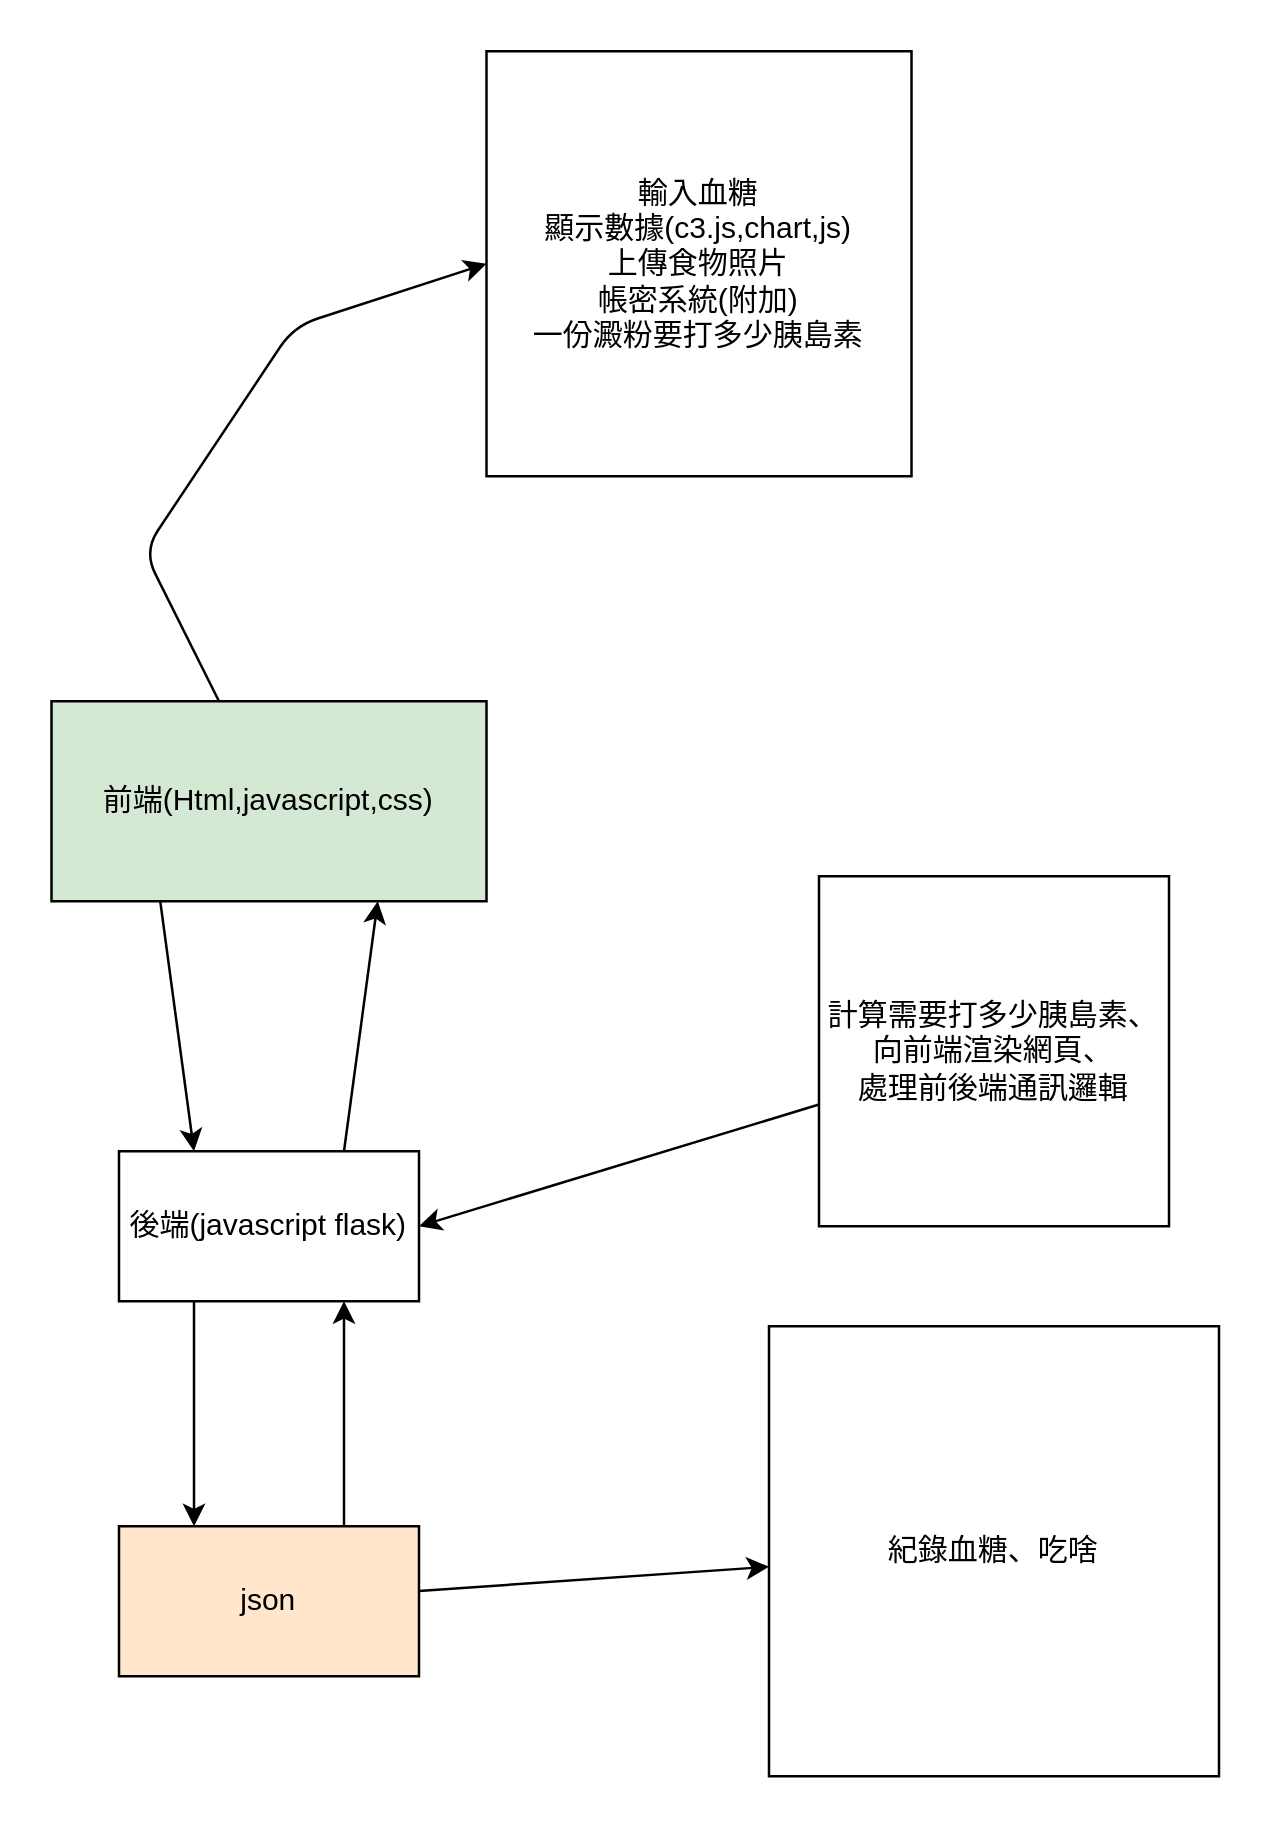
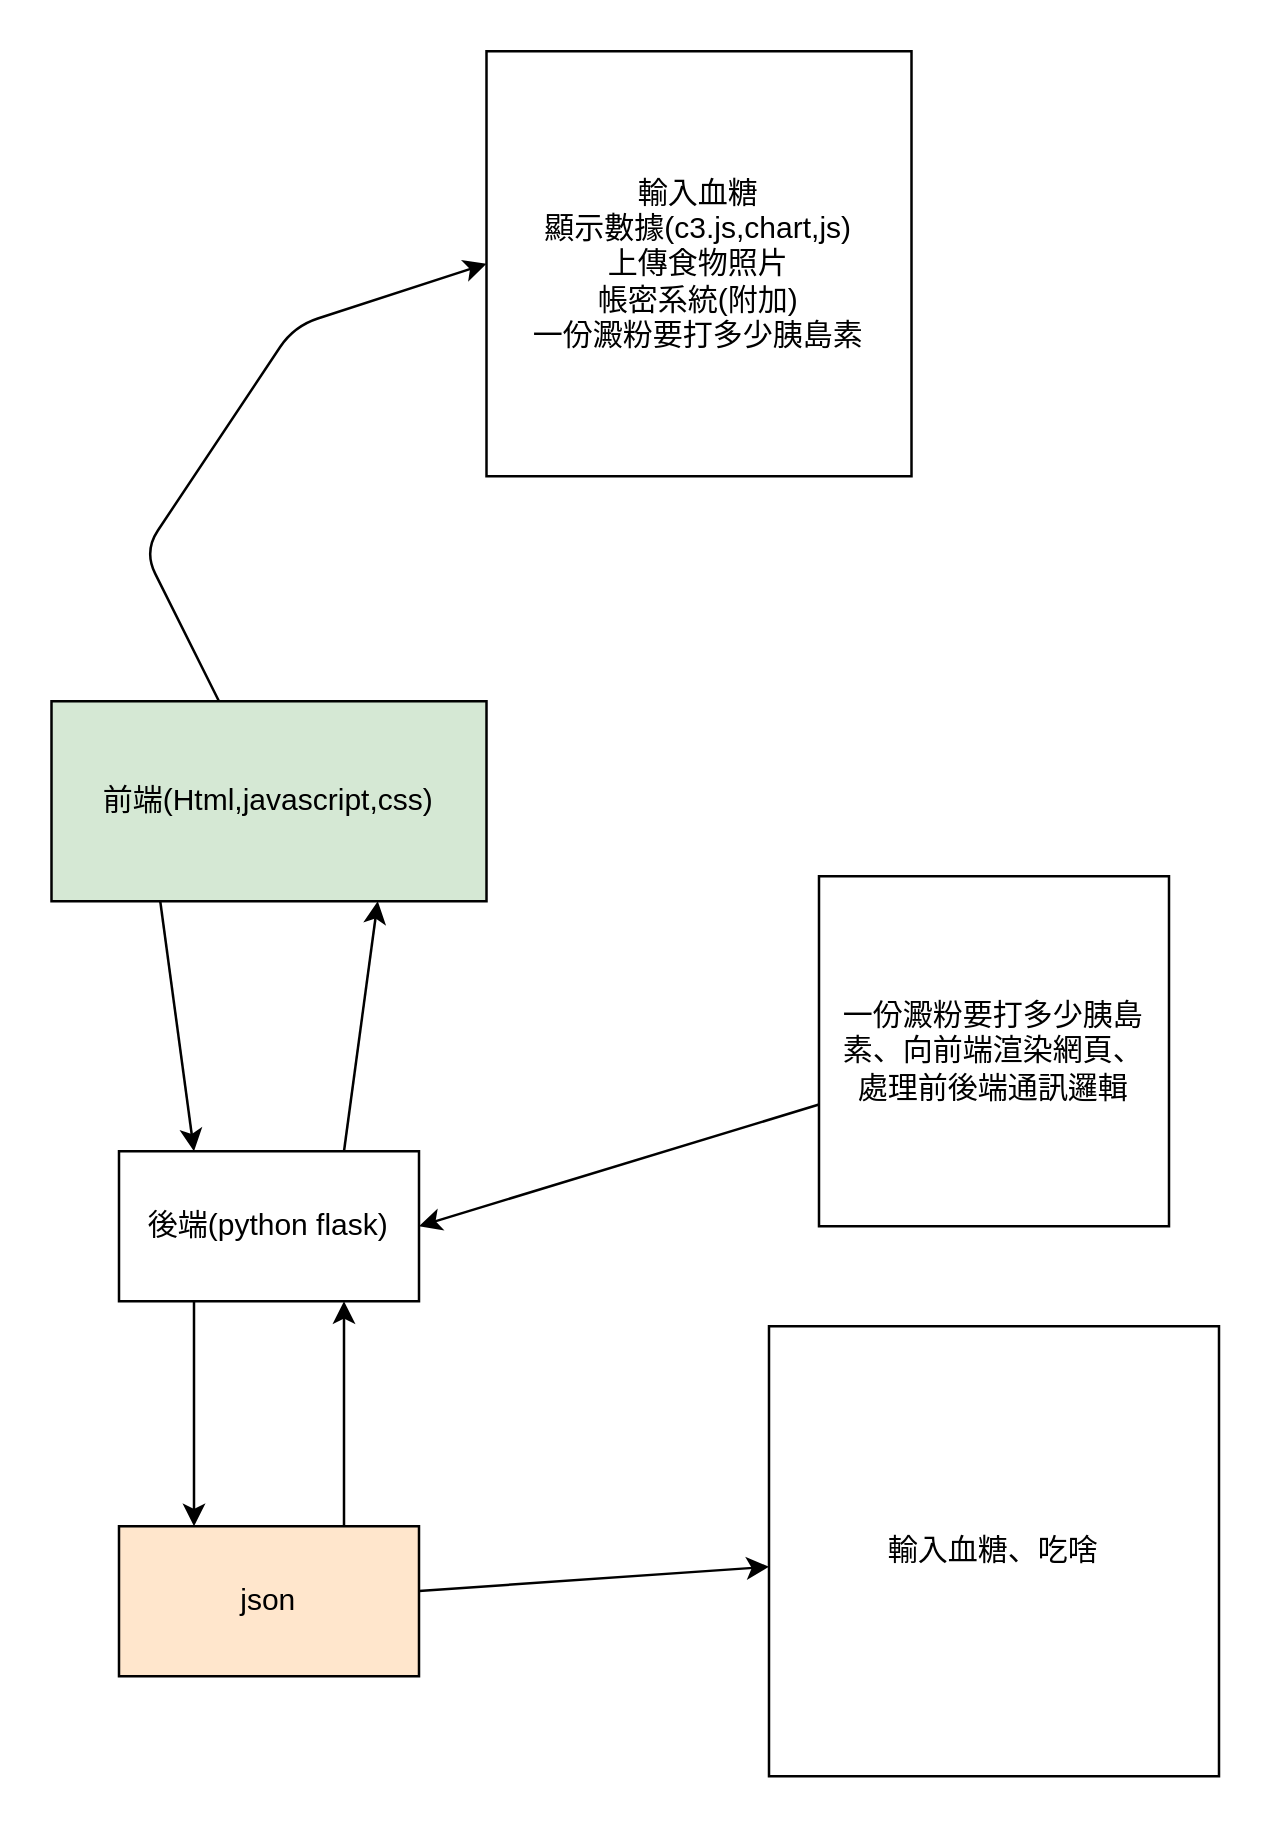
  <mxCell id="0" />
  <mxCell id="1" parent="0" />
  <mxCell id="2" style="edgeStyle=none;html=1;exitX=0.25;exitY=1;exitDx=0;exitDy=0;entryX=0.25;entryY=0;entryDx=0;entryDy=0;" parent="1" source="4" target="7" edge="1"><mxGeometry relative="1" as="geometry" /></mxCell>
  <mxCell id="3" style="edgeStyle=none;html=1;entryX=0;entryY=0.5;entryDx=0;entryDy=0;" parent="1" source="4" target="14" edge="1"><mxGeometry relative="1" as="geometry"><Array as="points"><mxPoint x="57" y="220" /><mxPoint x="117" y="130" /></Array></mxGeometry></mxCell>
  <mxCell id="4" value="前端(Html,javascript,css)" style="rounded=0;whiteSpace=wrap;html=1;fillColor=#d5e8d4;" parent="1" vertex="1"><mxGeometry x="20" y="280" width="174" height="80" as="geometry" /></mxCell>
  <mxCell id="5" style="edgeStyle=none;html=1;exitX=0.75;exitY=0;exitDx=0;exitDy=0;entryX=0.75;entryY=1;entryDx=0;entryDy=0;" parent="1" source="7" target="4" edge="1"><mxGeometry relative="1" as="geometry" /></mxCell>
  <mxCell id="6" style="edgeStyle=none;html=1;exitX=0.25;exitY=1;exitDx=0;exitDy=0;entryX=0.25;entryY=0;entryDx=0;entryDy=0;" parent="1" source="7" target="10" edge="1"><mxGeometry relative="1" as="geometry" /></mxCell>
- <mxCell id="7" value="後端(javascript flask)" style="rounded=0;whiteSpace=wrap;html=1;" parent="1" vertex="1"><mxGeometry x="47" y="460" width="120" height="60" as="geometry" /></mxCell>
+ <mxCell id="7" value="後端(python flask)" style="rounded=0;whiteSpace=wrap;html=1;" parent="1" vertex="1"><mxGeometry x="47" y="460" width="120" height="60" as="geometry" /></mxCell>
  <mxCell id="8" style="edgeStyle=none;html=1;exitX=0.75;exitY=0;exitDx=0;exitDy=0;entryX=0.75;entryY=1;entryDx=0;entryDy=0;" parent="1" source="10" target="7" edge="1"><mxGeometry relative="1" as="geometry" /></mxCell>
  <mxCell id="9" style="edgeStyle=none;html=1;" parent="1" source="10" target="11" edge="1"><mxGeometry relative="1" as="geometry" /></mxCell>
  <mxCell id="10" value="json&lt;br&gt;" style="rounded=0;whiteSpace=wrap;html=1;fillColor=#ffe6cc;" parent="1" vertex="1"><mxGeometry x="47" y="610" width="120" height="60" as="geometry" /></mxCell>
- <mxCell id="11" value="紀錄血糖、吃啥" style="whiteSpace=wrap;html=1;aspect=fixed;" parent="1" vertex="1"><mxGeometry x="307" y="530" width="180" height="180" as="geometry" /></mxCell>
+ <mxCell id="11" value="輸入血糖、吃啥" style="whiteSpace=wrap;html=1;aspect=fixed;" parent="1" vertex="1"><mxGeometry x="307" y="530" width="180" height="180" as="geometry" /></mxCell>
  <mxCell id="12" style="edgeStyle=none;html=1;entryX=1;entryY=0.5;entryDx=0;entryDy=0;" parent="1" source="13" target="7" edge="1"><mxGeometry relative="1" as="geometry" /></mxCell>
- <mxCell id="13" value="計算需要打多少胰島素、向前端渲染網頁、&lt;br&gt;處理前後端通訊邏輯" style="whiteSpace=wrap;html=1;aspect=fixed;" parent="1" vertex="1"><mxGeometry x="327" y="350" width="140" height="140" as="geometry" /></mxCell>
+ <mxCell id="13" value="一份澱粉要打多少胰島素、向前端渲染網頁、&lt;br&gt;處理前後端通訊邏輯" style="whiteSpace=wrap;html=1;aspect=fixed;" parent="1" vertex="1"><mxGeometry x="327" y="350" width="140" height="140" as="geometry" /></mxCell>
  <mxCell id="14" value="輸入血糖&lt;br&gt;顯示數據(c3.js,chart,js)&lt;br&gt;上傳食物照片&lt;br&gt;帳密系統(附加)&lt;br&gt;一份澱粉要打多少胰島素" style="whiteSpace=wrap;html=1;aspect=fixed;" parent="1" vertex="1"><mxGeometry x="194" y="20" width="170" height="170" as="geometry" /></mxCell>
